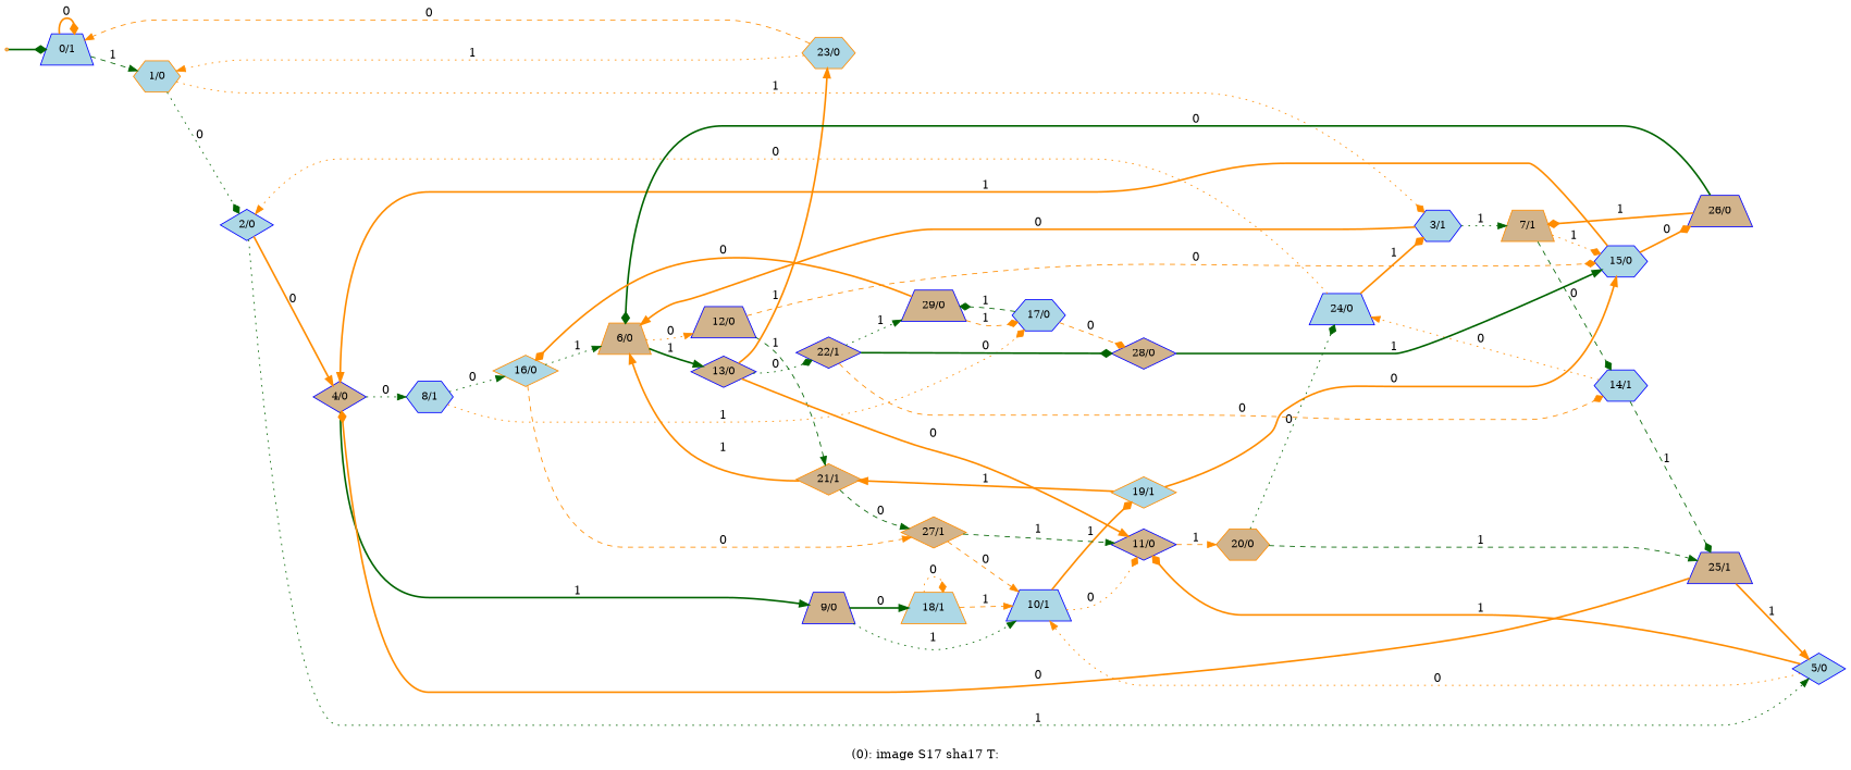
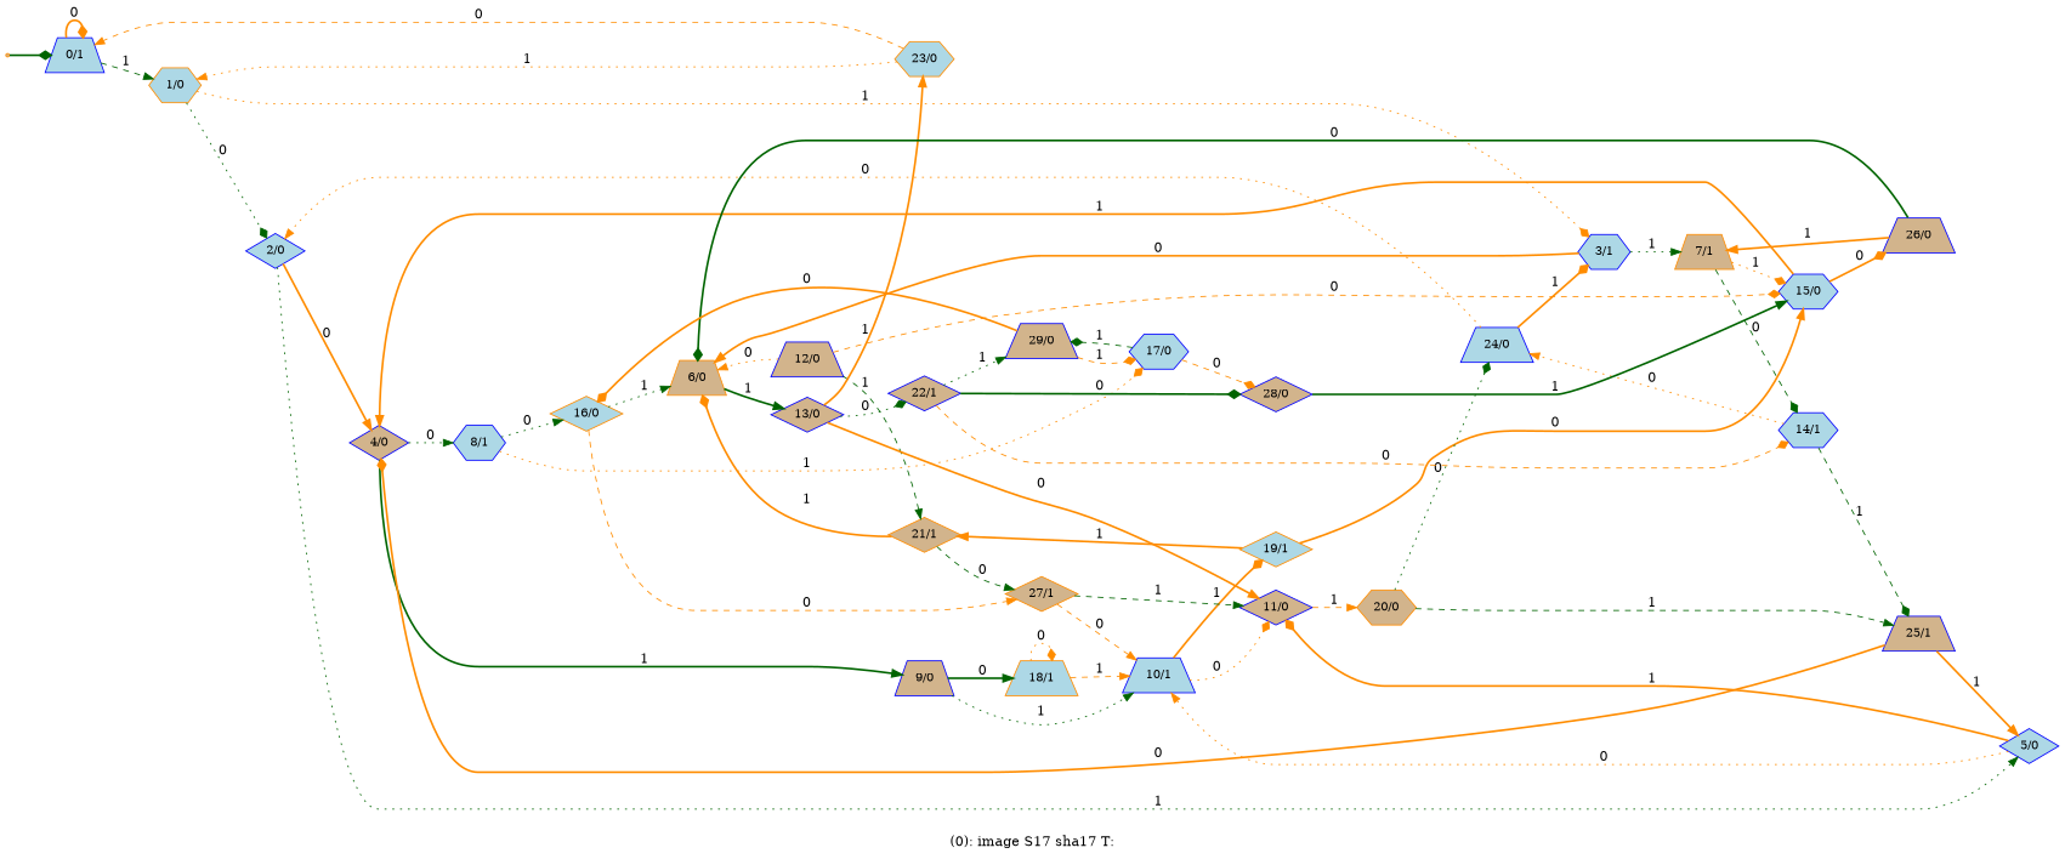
  digraph {
    label="(0): image S17 sha17 T:"
    rankdir=LR
    node [color=blue fillcolor=tan fontsize=12 shape=trapezium style=filled]
    edge [arrowhead=normal color=darkorange style=bold]
    n1 [fillcolor=lightblue label="0/1"]
    n2 [color=darkorange fillcolor=lightblue label="1/0" shape=hexagon]
    n3 [fillcolor=lightblue label="2/0" shape=diamond]
    n4 [fillcolor=lightblue label="3/1" shape=hexagon]
    n5 [label="4/0" shape=diamond]
    n6 [fillcolor=lightblue label="5/0" shape=diamond]
    n7 [color=darkorange label="6/0"]
    n8 [color=darkorange label="7/1"]
    n9 [fillcolor=lightblue label="8/1" shape=hexagon]
    n10 [label="9/0"]
    n11 [fillcolor=lightblue label="10/1"]
    n12 [label="11/0" shape=diamond]
    n13 [label="12/0"]
    n14 [label="13/0" shape=diamond]
    n15 [fillcolor=lightblue label="14/1" shape=hexagon]
    n16 [fillcolor=lightblue label="15/0" shape=hexagon]
    n17 [color=darkorange fillcolor=lightblue label="16/0" shape=diamond]
    n18 [fillcolor=lightblue label="17/0" shape=hexagon]
    n19 [color=darkorange fillcolor=lightblue label="18/1"]
    n20 [color=darkorange fillcolor=lightblue label="19/1" shape=diamond]
    n21 [color=darkorange label="20/0" shape=hexagon]
    n22 [color=darkorange label="21/1" shape=diamond]
    n23 [label="22/1" shape=diamond]
    n24 [color=darkorange fillcolor=lightblue label="23/0" shape=hexagon]
    n25 [fillcolor=lightblue label="24/0"]
    n26 [label="25/1"]
    n27 [label="26/0"]
    n28 [color=darkorange label="27/1" shape=diamond]
    n29 [label="28/0" shape=diamond]
    n30 [label="29/0"]
    n31 [color=darkorange label="29/0" shape=point]
    n1 -> n1 [arrowhead=diamond label=0]
    n1 -> n2 [color=darkgreen label=1 style=dashed]
    n2 -> n3 [arrowhead=diamond color=darkgreen label=0 style=dotted]
    n2 -> n4 [arrowhead=diamond label=1 style=dotted]
    n3 -> n5 [label=0]
    n3 -> n6 [color=darkgreen label=1 style=dotted]
    n4 -> n7 [label=0]
    n4 -> n8 [color=darkgreen label=1 style=dotted]
    n5 -> n9 [color=darkgreen label=0 style=dotted]
    n5 -> n10 [color=darkgreen label=1]
    n6 -> n11 [label=0 style=dotted]
    n6 -> n12 [arrowhead=diamond label=1]
-   n7 -> n13 [label=0 style=dotted]
+   n13 -> n7 [label=0 style=dotted]
    n7 -> n14 [color=darkgreen label=1]
    n8 -> n15 [arrowhead=diamond color=darkgreen label=0 style=dashed]
    n8 -> n16 [arrowhead=diamond label=1 style=dotted]
    n9 -> n17 [color=darkgreen label=0 style=dotted]
    n9 -> n18 [arrowhead=diamond label=1 style=dotted]
    n10 -> n11 [color=darkgreen label=1 style=dotted]
    n10 -> n19 [color=darkgreen label=0]
    n11 -> n12 [arrowhead=diamond label=0 style=dotted]
    n11 -> n20 [arrowhead=diamond label=1]
    n12 -> n21 [label=1 style=dashed]
    n13 -> n16 [arrowhead=diamond label=0 style=dashed]
    n13 -> n22 [color=darkgreen label=1 style=dashed]
    n14 -> n12 [label=0]
    n14 -> n23 [arrowhead=diamond color=darkgreen label=0 style=dotted]
    n14 -> n24 [label=1]
    n15 -> n25 [label=0 style=dotted]
    n15 -> n26 [arrowhead=diamond color=darkgreen label=1 style=dashed]
    n16 -> n5 [label=1]
    n16 -> n27 [arrowhead=diamond label=0]
    n17 -> n7 [color=darkgreen label=1 style=dotted]
    n17 -> n28 [label=0 style=dashed]
    n18 -> n29 [arrowhead=diamond label=0 style=dashed]
    n18 -> n30 [arrowhead=diamond color=darkgreen label=1 style=dashed]
    n19 -> n11 [label=1 style=dashed]
    n19 -> n19 [arrowhead=diamond label=0 style=dotted]
    n20 -> n16 [label=0]
    n20 -> n22 [label=1]
    n21 -> n25 [arrowhead=diamond color=darkgreen label=0 style=dotted]
    n21 -> n26 [color=darkgreen label=1 style=dashed]
-   n22 -> n7 [label=1]
+   n22 -> n7 [arrowhead=diamond label=1]
    n22 -> n28 [color=darkgreen label=0 style=dashed]
    n23 -> n15 [arrowhead=diamond label=0 style=dashed]
    n23 -> n29 [arrowhead=diamond color=darkgreen label=0]
    n23 -> n30 [color=darkgreen label=1 style=dotted]
    n24 -> n1 [label=0 style=dashed]
    n24 -> n2 [label=1 style=dotted]
    n25 -> n3 [label=0 style=dotted]
    n25 -> n4 [arrowhead=diamond label=1]
    n26 -> n5 [arrowhead=diamond label=0]
    n26 -> n6 [label=1]
    n27 -> n7 [arrowhead=diamond color=darkgreen label=0]
-   n27 -> n8 [arrowhead=diamond label=1]
+   n27 -> n8 [label=1]
    n28 -> n11 [label=0 style=dashed]
    n28 -> n12 [color=darkgreen label=1 style=dashed]
    n29 -> n16 [color=darkgreen label=1]
    n30 -> n17 [arrowhead=diamond label=0]
    n30 -> n18 [arrowhead=diamond label=1 style=dashed]
    n31 -> n1 [arrowhead=diamond color=darkgreen]
  }
